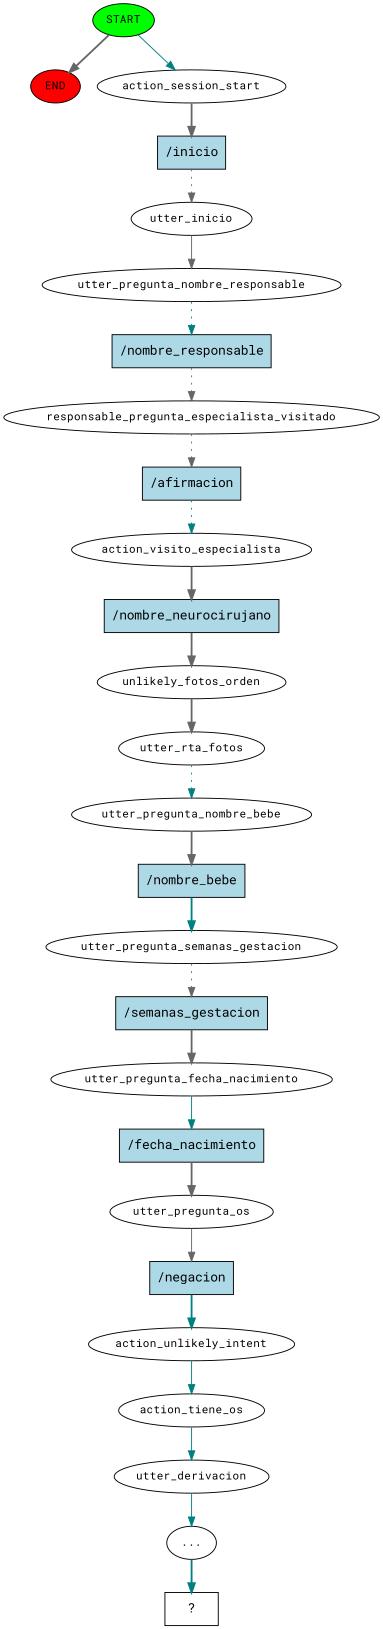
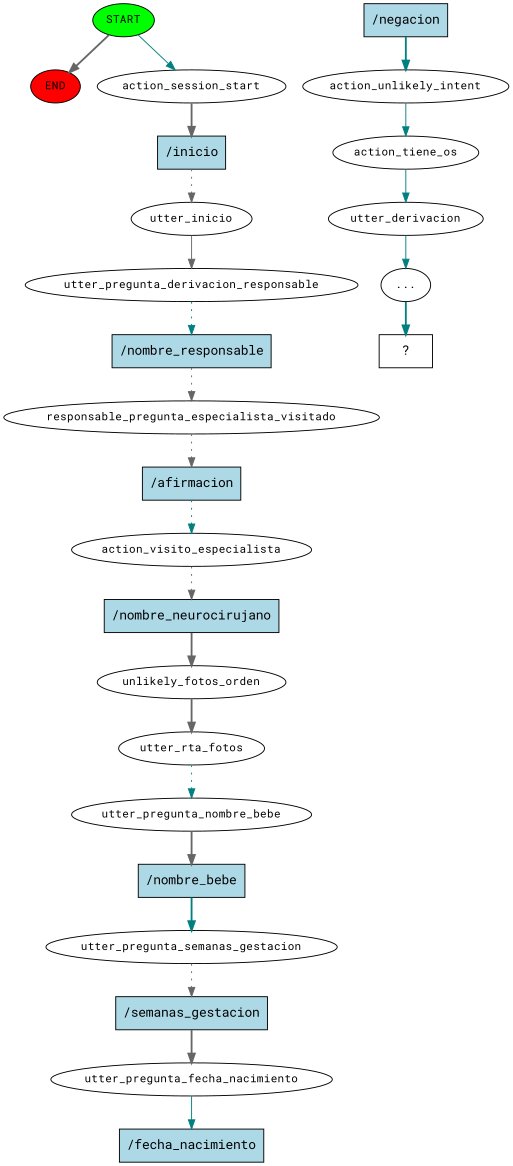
  digraph {
    fontname="Roboto Mono"
    node [fontname="Roboto Mono" fontsize=12]
    edge [color=gray40 fontname="Roboto Mono" style=bold]
    n1 [fillcolor=green label=START style=filled]
    n2 [fillcolor=red label=END style=filled]
    n3 [label=action_session_start]
    n4 [fillcolor=lightblue label="/inicio" shape=rect style=filled fontsize=""]
    n5 [label=utter_inicio]
-   n6 [label=utter_pregunta_nombre_responsable]
+   n6 [label=utter_pregunta_derivacion_responsable]
    n7 [fillcolor=lightblue label="/nombre_responsable" shape=rect style=filled fontsize=""]
    n8 [label=responsable_pregunta_especialista_visitado]
    n9 [fillcolor=lightblue label="/afirmacion" shape=rect style=filled fontsize=""]
    n10 [label=action_visito_especialista]
    n11 [fillcolor=lightblue label="/nombre_neurocirujano" shape=rect style=filled fontsize=""]
    n12 [label=unlikely_fotos_orden]
    n13 [label=utter_rta_fotos]
    n14 [label=utter_pregunta_nombre_bebe]
    n15 [fillcolor=lightblue label="/nombre_bebe" shape=rect style=filled fontsize=""]
    n16 [label=utter_pregunta_semanas_gestacion]
    n17 [fillcolor=lightblue label="/semanas_gestacion" shape=rect style=filled fontsize=""]
    n18 [label=utter_pregunta_fecha_nacimiento]
    n19 [fillcolor=lightblue label="/fecha_nacimiento" shape=rect style=filled fontsize=""]
-   n20 [label=utter_pregunta_os]
    n21 [fillcolor=lightblue label="/negacion" shape=rect style=filled fontsize=""]
    n22 [label=action_unlikely_intent]
    n23 [label=action_tiene_os]
    n24 [label=utter_derivacion]
    n25 [label="..."]
    n26 [label="  ?  " shape=rect fontsize=""]
    n1 -> n2
    n1 -> n3 [color=teal style=solid]
    n3 -> n4
    n4 -> n5 [style=dotted]
    n5 -> n6 [style=solid]
    n6 -> n7 [color=teal style=dotted]
    n7 -> n8 [style=dotted]
    n8 -> n9 [style=dotted]
    n9 -> n10 [color=teal style=dotted]
-   n10 -> n11
+   n10 -> n11 [style=dotted]
    n11 -> n12
    n12 -> n13
    n13 -> n14 [color=teal style=dotted]
    n14 -> n15
    n15 -> n16 [color=teal]
    n16 -> n17 [style=dotted]
    n17 -> n18
    n18 -> n19 [color=teal style=solid]
-   n19 -> n20
-   n20 -> n21 [style=solid]
    n21 -> n22 [color=teal]
    n22 -> n23 [color=teal style=solid]
    n23 -> n24 [color=teal style=solid]
    n24 -> n25 [color=teal style=solid]
    n25 -> n26 [color=teal]
  }
